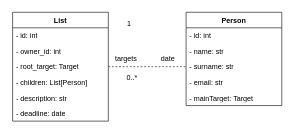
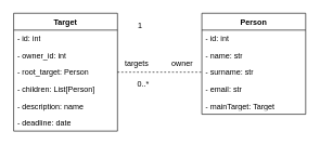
  <mxCell id="0" />
  <mxCell id="1" parent="0" />
- <mxCell id="2" value="List" style="swimlane;fontStyle=1;align=center;verticalAlign=top;childLayout=stackLayout;horizontal=1;startSize=26;horizontalStack=0;resizeParent=1;resizeParentMax=0;resizeLast=0;collapsible=1;marginBottom=0;whiteSpace=wrap;html=1;" vertex="1" parent="1"><mxGeometry x="20" y="20" width="160" height="182" as="geometry" /></mxCell>
+ <mxCell id="2" value="Target" style="swimlane;fontStyle=1;align=center;verticalAlign=top;childLayout=stackLayout;horizontal=1;startSize=26;horizontalStack=0;resizeParent=1;resizeParentMax=0;resizeLast=0;collapsible=1;marginBottom=0;whiteSpace=wrap;html=1;" vertex="1" parent="1"><mxGeometry x="20" y="20" width="160" height="182" as="geometry" /></mxCell>
  <mxCell id="3" value="&lt;div&gt;- id: int&lt;/div&gt;&lt;div&gt;&lt;br&gt;&lt;/div&gt;" style="text;strokeColor=none;fillColor=none;align=left;verticalAlign=top;spacingLeft=4;spacingRight=4;overflow=hidden;rotatable=0;points=[[0,0.5],[1,0.5]];portConstraint=eastwest;whiteSpace=wrap;html=1;" vertex="1" parent="2"><mxGeometry y="26" width="160" height="26" as="geometry" /></mxCell>
  <mxCell id="4" value="&lt;div&gt;- owner_id: int&lt;/div&gt;&lt;div&gt;&lt;br&gt;&lt;/div&gt;" style="text;strokeColor=none;fillColor=none;align=left;verticalAlign=top;spacingLeft=4;spacingRight=4;overflow=hidden;rotatable=0;points=[[0,0.5],[1,0.5]];portConstraint=eastwest;whiteSpace=wrap;html=1;" vertex="1" parent="2"><mxGeometry y="52" width="160" height="26" as="geometry" /></mxCell>
- <mxCell id="5" value="&lt;div&gt;- root_target: Target &lt;br&gt;&lt;/div&gt;&lt;div&gt;&lt;br&gt;&lt;/div&gt;" style="text;strokeColor=none;fillColor=none;align=left;verticalAlign=top;spacingLeft=4;spacingRight=4;overflow=hidden;rotatable=0;points=[[0,0.5],[1,0.5]];portConstraint=eastwest;whiteSpace=wrap;html=1;" vertex="1" parent="2"><mxGeometry y="78" width="160" height="26" as="geometry" /></mxCell>
+ <mxCell id="5" value="&lt;div&gt;- root_target: Person &lt;br&gt;&lt;/div&gt;&lt;div&gt;&lt;br&gt;&lt;/div&gt;" style="text;strokeColor=none;fillColor=none;align=left;verticalAlign=top;spacingLeft=4;spacingRight=4;overflow=hidden;rotatable=0;points=[[0,0.5],[1,0.5]];portConstraint=eastwest;whiteSpace=wrap;html=1;" vertex="1" parent="2"><mxGeometry y="78" width="160" height="26" as="geometry" /></mxCell>
  <mxCell id="6" value="- children: List[Person]" style="text;strokeColor=none;fillColor=none;align=left;verticalAlign=top;spacingLeft=4;spacingRight=4;overflow=hidden;rotatable=0;points=[[0,0.5],[1,0.5]];portConstraint=eastwest;whiteSpace=wrap;html=1;" vertex="1" parent="2"><mxGeometry y="104" width="160" height="26" as="geometry" /></mxCell>
- <mxCell id="7" value="- description: str" style="text;strokeColor=none;fillColor=none;align=left;verticalAlign=top;spacingLeft=4;spacingRight=4;overflow=hidden;rotatable=0;points=[[0,0.5],[1,0.5]];portConstraint=eastwest;whiteSpace=wrap;html=1;" vertex="1" parent="2"><mxGeometry y="130" width="160" height="26" as="geometry" /></mxCell>
+ <mxCell id="7" value="- description: name" style="text;strokeColor=none;fillColor=none;align=left;verticalAlign=top;spacingLeft=4;spacingRight=4;overflow=hidden;rotatable=0;points=[[0,0.5],[1,0.5]];portConstraint=eastwest;whiteSpace=wrap;html=1;" vertex="1" parent="2"><mxGeometry y="130" width="160" height="26" as="geometry" /></mxCell>
  <mxCell id="8" value="- deadline: date" style="text;strokeColor=none;fillColor=none;align=left;verticalAlign=top;spacingLeft=4;spacingRight=4;overflow=hidden;rotatable=0;points=[[0,0.5],[1,0.5]];portConstraint=eastwest;whiteSpace=wrap;html=1;" vertex="1" parent="2"><mxGeometry y="156" width="160" height="26" as="geometry" /></mxCell>
  <mxCell id="9" value="Person" style="swimlane;fontStyle=1;align=center;verticalAlign=top;childLayout=stackLayout;horizontal=1;startSize=26;horizontalStack=0;resizeParent=1;resizeParentMax=0;resizeLast=0;collapsible=1;marginBottom=0;whiteSpace=wrap;html=1;" vertex="1" parent="1"><mxGeometry x="310" y="20" width="160" height="156" as="geometry" /></mxCell>
  <mxCell id="10" value="&lt;div&gt;- id: int&lt;/div&gt;" style="text;strokeColor=none;fillColor=none;align=left;verticalAlign=top;spacingLeft=4;spacingRight=4;overflow=hidden;rotatable=0;points=[[0,0.5],[1,0.5]];portConstraint=eastwest;whiteSpace=wrap;html=1;" vertex="1" parent="9"><mxGeometry y="26" width="160" height="26" as="geometry" /></mxCell>
  <mxCell id="11" value="&lt;div&gt;- name: str&lt;br&gt;&lt;/div&gt;&lt;div&gt;&lt;br&gt;&lt;/div&gt;" style="text;strokeColor=none;fillColor=none;align=left;verticalAlign=top;spacingLeft=4;spacingRight=4;overflow=hidden;rotatable=0;points=[[0,0.5],[1,0.5]];portConstraint=eastwest;whiteSpace=wrap;html=1;" vertex="1" parent="9"><mxGeometry y="52" width="160" height="26" as="geometry" /></mxCell>
  <mxCell id="12" value="&lt;div&gt;- surname: str&lt;br&gt;&lt;/div&gt;&lt;div&gt;&lt;br&gt;&lt;/div&gt;" style="text;strokeColor=none;fillColor=none;align=left;verticalAlign=top;spacingLeft=4;spacingRight=4;overflow=hidden;rotatable=0;points=[[0,0.5],[1,0.5]];portConstraint=eastwest;whiteSpace=wrap;html=1;" vertex="1" parent="9"><mxGeometry y="78" width="160" height="26" as="geometry" /></mxCell>
  <mxCell id="13" value="&lt;div&gt;- email: str&lt;br&gt;&lt;/div&gt;" style="text;strokeColor=none;fillColor=none;align=left;verticalAlign=top;spacingLeft=4;spacingRight=4;overflow=hidden;rotatable=0;points=[[0,0.5],[1,0.5]];portConstraint=eastwest;whiteSpace=wrap;html=1;" vertex="1" parent="9"><mxGeometry y="104" width="160" height="26" as="geometry" /></mxCell>
  <mxCell id="14" value="- mainTarget: Target" style="text;strokeColor=none;fillColor=none;align=left;verticalAlign=top;spacingLeft=4;spacingRight=4;overflow=hidden;rotatable=0;points=[[0,0.5],[1,0.5]];portConstraint=eastwest;whiteSpace=wrap;html=1;" vertex="1" parent="9"><mxGeometry y="130" width="160" height="26" as="geometry" /></mxCell>
  <mxCell id="15" style="edgeStyle=orthogonalEdgeStyle;rounded=0;orthogonalLoop=1;jettySize=auto;html=1;exitX=1;exitY=0.5;exitDx=0;exitDy=0;endArrow=none;endFill=0;dashed=1;" edge="1" parent="1" source="5" target="12"><mxGeometry relative="1" as="geometry" /></mxCell>
  <mxCell id="16" value="targets" style="text;html=1;align=center;verticalAlign=middle;whiteSpace=wrap;rounded=0;" vertex="1" parent="1"><mxGeometry x="190" y="93" width="40" height="10" as="geometry" /></mxCell>
  <mxCell id="17" value="0..*" style="text;html=1;align=center;verticalAlign=middle;whiteSpace=wrap;rounded=0;" vertex="1" parent="1"><mxGeometry x="200" y="120" width="40" height="17" as="geometry" /></mxCell>
  <mxCell id="18" value="1" style="text;html=1;align=center;verticalAlign=middle;whiteSpace=wrap;rounded=0;" vertex="1" parent="1"><mxGeometry x="195" y="30" width="40" height="17" as="geometry" /></mxCell>
- <mxCell id="19" value="date" style="text;html=1;align=center;verticalAlign=middle;whiteSpace=wrap;rounded=0;" vertex="1" parent="1"><mxGeometry x="260" y="93" width="40" height="10" as="geometry" /></mxCell>
+ <mxCell id="19" value="owner" style="text;html=1;align=center;verticalAlign=middle;whiteSpace=wrap;rounded=0;" vertex="1" parent="1"><mxGeometry x="260" y="93" width="40" height="10" as="geometry" /></mxCell>
